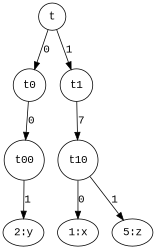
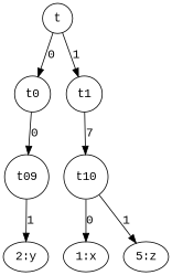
  digraph {
    fontname="Liberation Mono"
    node [fontname="Liberation Mono" shape=circle]
    edge [fontname="Liberation Mono"]
    t
    t0
    t1
-   t00
+   t00 [label=t09]
    t10
    n6 [label="2:y" shape=ellipse]
    n7 [label="1:x" shape=ellipse]
    n8 [label="5:z" shape=ellipse]
    t -> t0 [label=0]
    t -> t1 [label=1]
    t0 -> t00 [label=0]
    t1 -> t10 [label=7]
    t00 -> n6 [label=1]
    t10 -> n7 [label=0]
    t10 -> n8 [label=1]
  }
